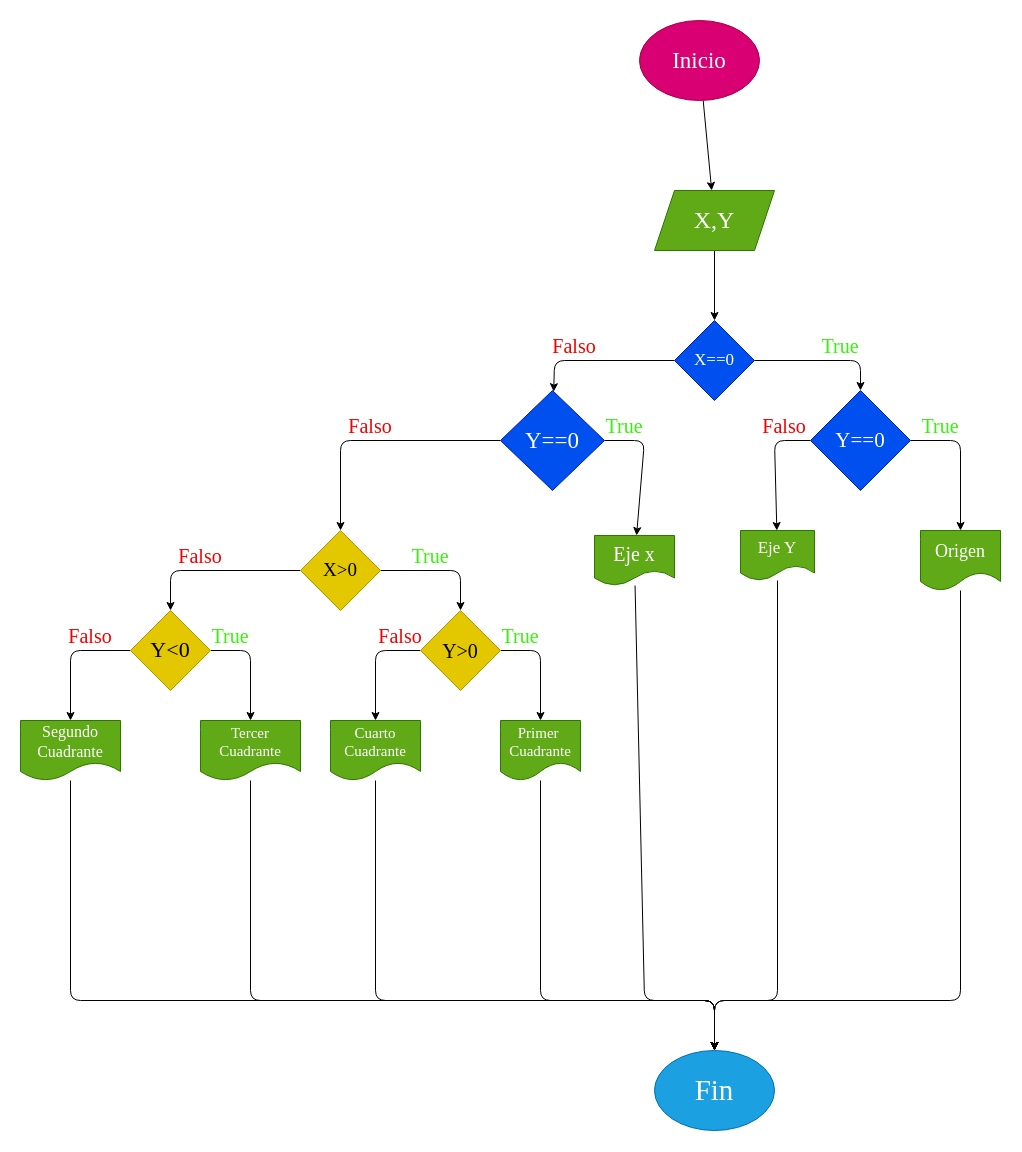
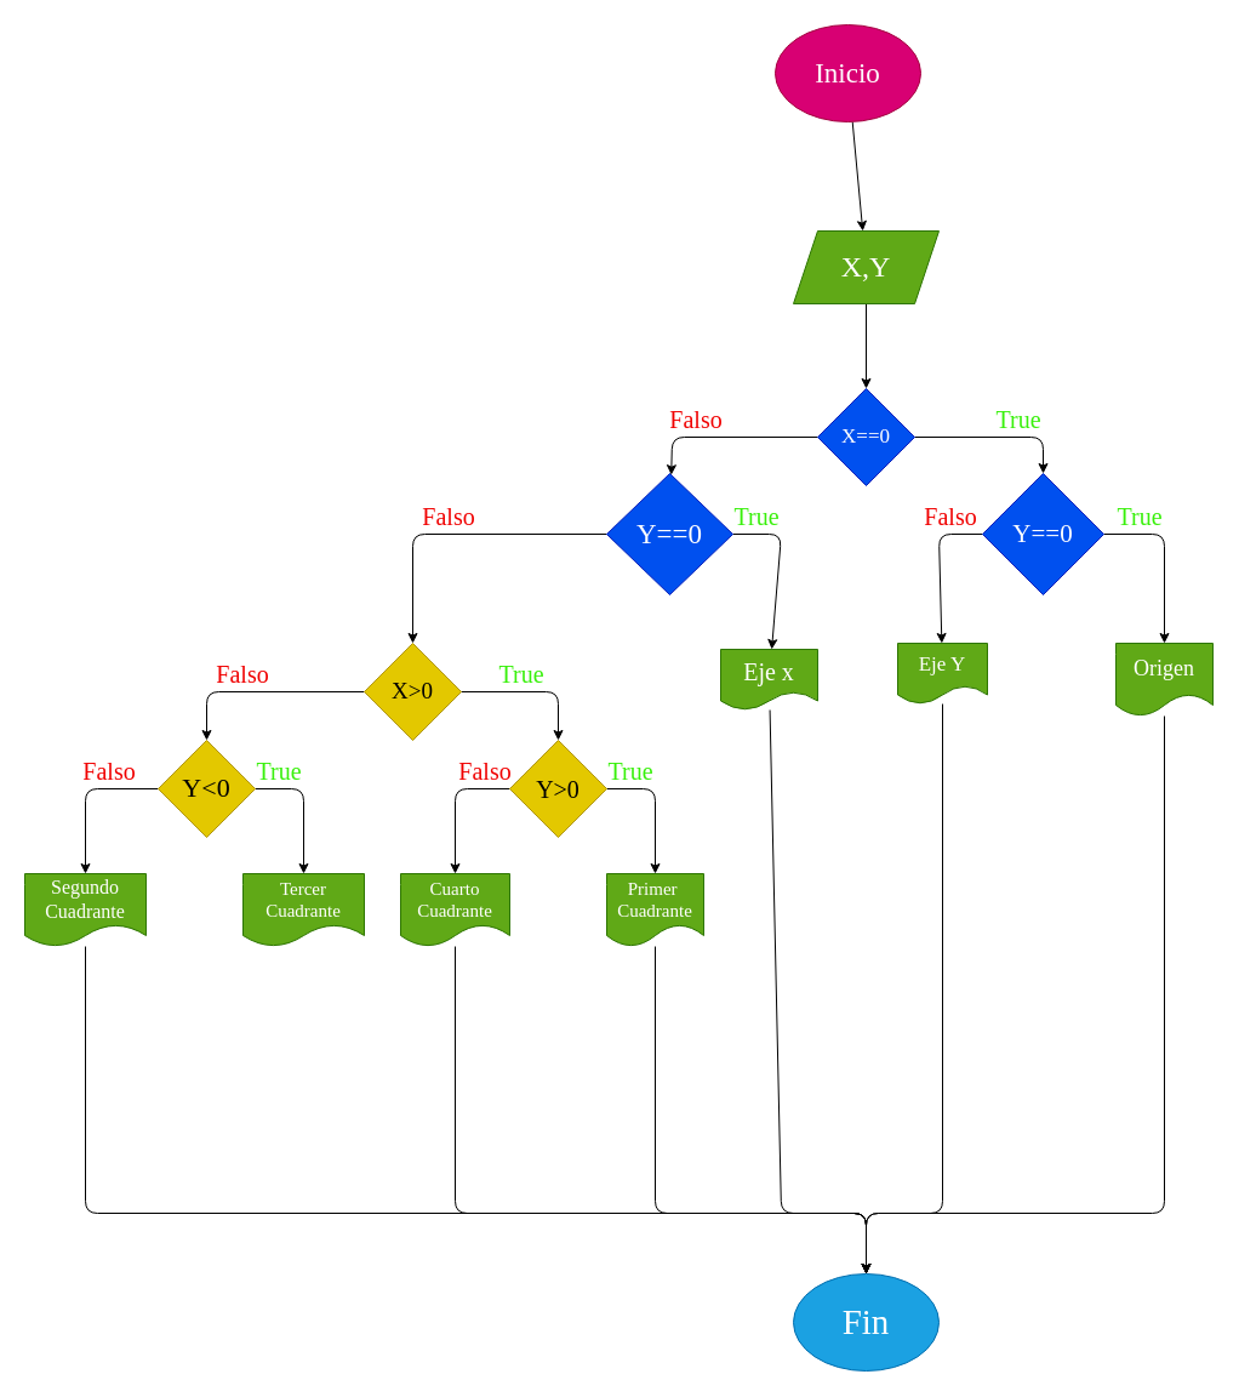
  <mxCell id="0" />
  <mxCell id="1" parent="0" />
  <mxCell id="2" value="" style="edgeStyle=none;html=1;" parent="1" source="3" target="5" edge="1"><mxGeometry relative="1" as="geometry" /></mxCell>
  <mxCell id="3" value="Inicio" style="ellipse;whiteSpace=wrap;html=1;fillColor=#d80073;strokeColor=#A50040;fontColor=#ffffff;fontFamily=Comic Sans MS;fontSize=23;" parent="1" vertex="1"><mxGeometry x="639" y="20" width="120" height="80" as="geometry" /></mxCell>
  <mxCell id="4" value="" style="edgeStyle=none;html=1;" parent="1" source="5" target="8" edge="1"><mxGeometry relative="1" as="geometry" /></mxCell>
  <mxCell id="5" value="X,Y" style="shape=parallelogram;perimeter=parallelogramPerimeter;whiteSpace=wrap;html=1;fixedSize=1;fillColor=#60a917;fontColor=#ffffff;strokeColor=#2D7600;fontFamily=Comic Sans MS;fontSize=24;" parent="1" vertex="1"><mxGeometry x="654" y="190" width="120" height="60" as="geometry" /></mxCell>
  <mxCell id="6" value="" style="edgeStyle=none;html=1;" parent="1" source="8" target="11" edge="1"><mxGeometry relative="1" as="geometry"><Array as="points"><mxPoint x="554" y="360" /></Array></mxGeometry></mxCell>
  <mxCell id="7" value="" style="edgeStyle=none;html=1;" parent="1" source="8" target="14" edge="1"><mxGeometry relative="1" as="geometry"><Array as="points"><mxPoint x="860" y="360" /></Array></mxGeometry></mxCell>
  <mxCell id="8" value="X==0" style="rhombus;whiteSpace=wrap;html=1;fillColor=#0050ef;fontColor=#ffffff;strokeColor=#001DBC;fontFamily=Comic Sans MS;fontSize=17;" parent="1" vertex="1"><mxGeometry x="674" y="320" width="80" height="80" as="geometry" /></mxCell>
  <mxCell id="9" value="" style="edgeStyle=none;html=1;" parent="1" source="11" target="20" edge="1"><mxGeometry relative="1" as="geometry"><Array as="points"><mxPoint x="644" y="440" /></Array></mxGeometry></mxCell>
  <mxCell id="10" value="" style="edgeStyle=none;html=1;" parent="1" source="11" target="23" edge="1"><mxGeometry relative="1" as="geometry"><Array as="points"><mxPoint x="340" y="440" /></Array></mxGeometry></mxCell>
  <mxCell id="11" value="Y==0" style="rhombus;whiteSpace=wrap;html=1;fillColor=#0050ef;fontColor=#ffffff;strokeColor=#001DBC;fontFamily=Comic Sans MS;fontSize=23;" parent="1" vertex="1"><mxGeometry x="500" y="390" width="104" height="100" as="geometry" /></mxCell>
  <mxCell id="12" value="" style="edgeStyle=none;html=1;" parent="1" source="14" target="16" edge="1"><mxGeometry relative="1" as="geometry"><Array as="points"><mxPoint x="774" y="440" /></Array></mxGeometry></mxCell>
  <mxCell id="13" value="" style="edgeStyle=none;html=1;" parent="1" source="14" target="18" edge="1"><mxGeometry relative="1" as="geometry"><Array as="points"><mxPoint x="960" y="440" /></Array></mxGeometry></mxCell>
  <mxCell id="14" value="Y==0" style="rhombus;whiteSpace=wrap;html=1;fillColor=#0050ef;fontColor=#ffffff;strokeColor=#001DBC;fontSize=21;fontFamily=Comic Sans MS;" parent="1" vertex="1"><mxGeometry x="810" y="390" width="100" height="100" as="geometry" /></mxCell>
  <mxCell id="15" style="edgeStyle=none;html=1;entryX=0.5;entryY=0;entryDx=0;entryDy=0;" parent="1" source="16" target="38" edge="1"><mxGeometry relative="1" as="geometry"><Array as="points"><mxPoint x="777" y="1000" /><mxPoint x="714" y="1000" /></Array></mxGeometry></mxCell>
  <mxCell id="16" value="Eje Y" style="shape=document;whiteSpace=wrap;html=1;boundedLbl=1;fillColor=#60a917;fontColor=#ffffff;strokeColor=#2D7600;fontSize=17;fontFamily=Comic Sans MS;" parent="1" vertex="1"><mxGeometry x="740" y="530" width="74" height="50" as="geometry" /></mxCell>
  <mxCell id="17" style="edgeStyle=none;html=1;entryX=0.5;entryY=0;entryDx=0;entryDy=0;" parent="1" source="18" target="38" edge="1"><mxGeometry relative="1" as="geometry"><mxPoint x="710" y="1000" as="targetPoint" /><Array as="points"><mxPoint x="960" y="1000" /><mxPoint x="714" y="1000" /></Array></mxGeometry></mxCell>
  <mxCell id="18" value="Origen" style="shape=document;whiteSpace=wrap;html=1;boundedLbl=1;fillColor=#60a917;fontColor=#ffffff;strokeColor=#2D7600;fontSize=18;fontFamily=Comic Sans MS;" parent="1" vertex="1"><mxGeometry x="920" y="530" width="80" height="60" as="geometry" /></mxCell>
  <mxCell id="19" style="edgeStyle=none;html=1;entryX=0.5;entryY=0;entryDx=0;entryDy=0;" parent="1" source="20" target="38" edge="1"><mxGeometry relative="1" as="geometry"><Array as="points"><mxPoint x="644" y="1000" /><mxPoint x="714" y="1000" /></Array></mxGeometry></mxCell>
  <mxCell id="20" value="Eje x" style="shape=document;whiteSpace=wrap;html=1;boundedLbl=1;fillColor=#60a917;fontColor=#ffffff;strokeColor=#2D7600;fontFamily=Comic Sans MS;fontSize=20;" parent="1" vertex="1"><mxGeometry x="594" y="535" width="80" height="50" as="geometry" /></mxCell>
  <mxCell id="21" value="" style="edgeStyle=none;html=1;" parent="1" source="23" target="26" edge="1"><mxGeometry relative="1" as="geometry"><Array as="points"><mxPoint x="460" y="570" /></Array></mxGeometry></mxCell>
  <mxCell id="22" value="" style="edgeStyle=none;html=1;" parent="1" source="23" target="29" edge="1"><mxGeometry relative="1" as="geometry"><Array as="points"><mxPoint x="170" y="570" /></Array></mxGeometry></mxCell>
  <mxCell id="23" value="X&amp;gt;0" style="rhombus;whiteSpace=wrap;html=1;fillColor=#e3c800;fontColor=#000000;strokeColor=#B09500;fontFamily=Comic Sans MS;fontSize=19;" parent="1" vertex="1"><mxGeometry y="530" width="80" height="80" as="geometry" x="300" /></mxCell>
  <mxCell id="24" value="" style="edgeStyle=none;html=1;" parent="1" source="26" target="35" edge="1"><mxGeometry relative="1" as="geometry"><Array as="points"><mxPoint x="375" y="650" /></Array></mxGeometry></mxCell>
  <mxCell id="25" value="" style="edgeStyle=none;html=1;" parent="1" source="26" target="37" edge="1"><mxGeometry relative="1" as="geometry"><Array as="points"><mxPoint x="540" y="650" /></Array></mxGeometry></mxCell>
  <mxCell id="26" value="Y&amp;gt;0" style="rhombus;whiteSpace=wrap;html=1;fillColor=#e3c800;fontColor=#000000;strokeColor=#B09500;fontFamily=Comic Sans MS;fontSize=20;" parent="1" vertex="1"><mxGeometry x="420" y="610" width="80" height="80" as="geometry" /></mxCell>
  <mxCell id="27" value="" style="edgeStyle=none;html=1;" parent="1" source="29" target="31" edge="1"><mxGeometry relative="1" as="geometry"><Array as="points"><mxPoint x="70" y="650" /></Array></mxGeometry></mxCell>
  <mxCell id="28" value="" style="edgeStyle=none;html=1;" parent="1" source="29" target="33" edge="1"><mxGeometry relative="1" as="geometry"><Array as="points"><mxPoint x="250" y="650" /></Array></mxGeometry></mxCell>
  <mxCell id="29" value="Y&amp;lt;0" style="rhombus;whiteSpace=wrap;html=1;fillColor=#e3c800;fontColor=#000000;strokeColor=#B09500;fontFamily=Comic Sans MS;fontSize=22;" parent="1" vertex="1"><mxGeometry x="130" y="610" width="80" height="80" as="geometry" /></mxCell>
  <mxCell id="30" style="edgeStyle=none;html=1;entryX=0.5;entryY=0;entryDx=0;entryDy=0;" parent="1" source="31" target="38" edge="1"><mxGeometry relative="1" as="geometry"><Array as="points"><mxPoint x="70" y="1000" /><mxPoint x="714" y="1000" /></Array></mxGeometry></mxCell>
  <mxCell id="31" value="Segundo&lt;br style=&quot;font-size: 16px;&quot;&gt;Cuadrante" style="shape=document;whiteSpace=wrap;html=1;boundedLbl=1;fillColor=#60a917;fontColor=#ffffff;strokeColor=#2D7600;fontSize=16;fontFamily=Comic Sans MS;" parent="1" vertex="1"><mxGeometry x="20" y="720" width="100" height="60" as="geometry" /></mxCell>
- <mxCell id="32" style="edgeStyle=none;html=1;entryX=0.5;entryY=0;entryDx=0;entryDy=0;" parent="1" source="33" target="38" edge="1"><mxGeometry relative="1" as="geometry"><Array as="points"><mxPoint x="250" y="1000" /><mxPoint x="714" y="1000" /></Array></mxGeometry></mxCell>
  <mxCell id="33" value="Tercer&lt;br style=&quot;font-size: 15px;&quot;&gt;Cuadrante" style="shape=document;whiteSpace=wrap;html=1;boundedLbl=1;fillColor=#60a917;fontColor=#ffffff;strokeColor=#2D7600;fontSize=15;fontFamily=Comic Sans MS;" parent="1" vertex="1"><mxGeometry x="200" y="720" width="100" height="60" as="geometry" /></mxCell>
  <mxCell id="34" style="edgeStyle=none;html=1;entryX=0.5;entryY=0;entryDx=0;entryDy=0;" parent="1" source="35" target="38" edge="1"><mxGeometry relative="1" as="geometry"><Array as="points"><mxPoint x="375" y="1000" /><mxPoint x="714" y="1000" /></Array></mxGeometry></mxCell>
  <mxCell id="35" value="Cuarto&lt;br style=&quot;font-size: 15px;&quot;&gt;Cuadrante" style="shape=document;whiteSpace=wrap;html=1;boundedLbl=1;fillColor=#60a917;fontColor=#ffffff;strokeColor=#2D7600;fontSize=15;fontFamily=Comic Sans MS;" parent="1" vertex="1"><mxGeometry x="330" y="720" width="90" height="60" as="geometry" /></mxCell>
  <mxCell id="36" style="edgeStyle=none;html=1;entryX=0.5;entryY=0;entryDx=0;entryDy=0;" parent="1" source="37" target="38" edge="1"><mxGeometry relative="1" as="geometry"><Array as="points"><mxPoint x="540" y="1000" /><mxPoint x="714" y="1000" /></Array></mxGeometry></mxCell>
  <mxCell id="37" value="Primer&amp;nbsp;&lt;br style=&quot;font-size: 15px;&quot;&gt;Cuadrante" style="shape=document;whiteSpace=wrap;html=1;boundedLbl=1;fillColor=#60a917;fontColor=#ffffff;strokeColor=#2D7600;fontSize=15;fontFamily=Comic Sans MS;" parent="1" vertex="1"><mxGeometry x="500" y="720" width="80" height="60" as="geometry" /></mxCell>
  <mxCell id="38" value="Fin" style="ellipse;whiteSpace=wrap;html=1;fillColor=#1ba1e2;fontColor=#ffffff;strokeColor=#006EAF;fontFamily=Comic Sans MS;fontSize=29;" parent="1" vertex="1"><mxGeometry x="654" y="1050" width="120" height="80" as="geometry" /></mxCell>
  <mxCell id="39" value="Falso" style="text;html=1;strokeColor=none;fillColor=none;align=center;verticalAlign=middle;whiteSpace=wrap;rounded=0;fontFamily=Comic Sans MS;fontSize=20;fontColor=#F00000;" parent="1" vertex="1"><mxGeometry x="544" y="330" width="60" height="30" as="geometry" /></mxCell>
  <mxCell id="40" value="Falso" style="text;html=1;strokeColor=none;fillColor=none;align=center;verticalAlign=middle;whiteSpace=wrap;rounded=0;fontFamily=Comic Sans MS;fontSize=20;fontColor=#F00000;" parent="1" vertex="1"><mxGeometry x="340" y="410" width="60" height="30" as="geometry" /></mxCell>
  <mxCell id="41" value="Falso" style="text;html=1;strokeColor=none;fillColor=none;align=center;verticalAlign=middle;whiteSpace=wrap;rounded=0;fontFamily=Comic Sans MS;fontSize=20;fontColor=#F00000;" parent="1" vertex="1"><mxGeometry x="170" y="540" width="60" height="30" as="geometry" /></mxCell>
  <mxCell id="42" value="Falso" style="text;html=1;strokeColor=none;fillColor=none;align=center;verticalAlign=middle;whiteSpace=wrap;rounded=0;fontFamily=Comic Sans MS;fontSize=20;fontColor=#F00000;" parent="1" vertex="1"><mxGeometry x="60" y="620" width="60" height="30" as="geometry" /></mxCell>
  <mxCell id="43" value="True" style="text;html=1;strokeColor=none;fillColor=none;align=center;verticalAlign=middle;whiteSpace=wrap;rounded=0;fontFamily=Comic Sans MS;fontSize=20;fontColor=#38F00A;" parent="1" vertex="1"><mxGeometry x="810" y="330" width="60" height="30" as="geometry" /></mxCell>
  <mxCell id="44" value="True" style="text;html=1;strokeColor=none;fillColor=none;align=center;verticalAlign=middle;whiteSpace=wrap;rounded=0;fontFamily=Comic Sans MS;fontSize=20;fontColor=#38F00A;" parent="1" vertex="1"><mxGeometry x="910" y="410" width="60" height="30" as="geometry" /></mxCell>
  <mxCell id="45" value="True" style="text;html=1;strokeColor=none;fillColor=none;align=center;verticalAlign=middle;whiteSpace=wrap;rounded=0;fontFamily=Comic Sans MS;fontSize=20;fontColor=#38F00A;" parent="1" vertex="1"><mxGeometry x="594" y="410" width="60" height="30" as="geometry" /></mxCell>
  <mxCell id="46" value="True" style="text;html=1;strokeColor=none;fillColor=none;align=center;verticalAlign=middle;whiteSpace=wrap;rounded=0;fontFamily=Comic Sans MS;fontSize=20;fontColor=#38F00A;" parent="1" vertex="1"><mxGeometry x="400" y="540" width="60" height="30" as="geometry" /></mxCell>
  <mxCell id="47" value="True" style="text;html=1;strokeColor=none;fillColor=none;align=center;verticalAlign=middle;whiteSpace=wrap;rounded=0;fontFamily=Comic Sans MS;fontSize=20;fontColor=#38F00A;" parent="1" vertex="1"><mxGeometry x="490" y="620" width="60" height="30" as="geometry" /></mxCell>
  <mxCell id="48" value="True" style="text;html=1;strokeColor=none;fillColor=none;align=center;verticalAlign=middle;whiteSpace=wrap;rounded=0;fontFamily=Comic Sans MS;fontSize=20;fontColor=#38F00A;" parent="1" vertex="1"><mxGeometry x="200" y="620" width="60" height="30" as="geometry" /></mxCell>
  <mxCell id="49" value="Falso" style="text;html=1;strokeColor=none;fillColor=none;align=center;verticalAlign=middle;whiteSpace=wrap;rounded=0;fontFamily=Comic Sans MS;fontSize=20;fontColor=#F00000;" parent="1" vertex="1"><mxGeometry x="370" y="620" width="60" height="30" as="geometry" /></mxCell>
  <mxCell id="50" value="Falso" style="text;html=1;strokeColor=none;fillColor=none;align=center;verticalAlign=middle;whiteSpace=wrap;rounded=0;fontFamily=Comic Sans MS;fontSize=20;fontColor=#F00000;" parent="1" vertex="1"><mxGeometry x="754" y="410" width="60" height="30" as="geometry" /></mxCell>
